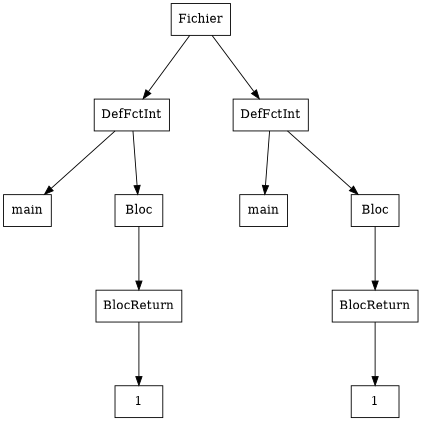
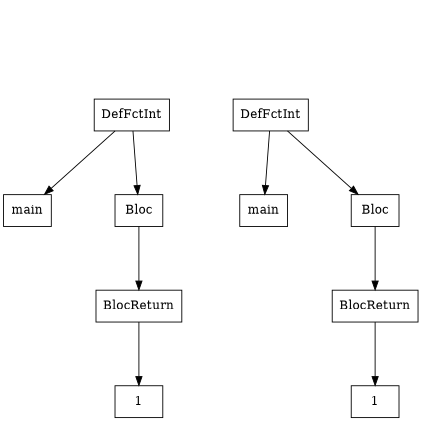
  digraph {
    nodesep=1
    ranksep=1
    node [shape=box]
-   n1 [label=Fichier]
    n2 [label=DefFctInt]
    n3 [label=DefFctInt]
    n4 [label=main]
    n5 [label=Bloc]
    n6 [label=BlocReturn]
    n7 [label=1]
    n8 [label=main]
    n9 [label=Bloc]
    n10 [label=BlocReturn]
    n11 [label=1]
-   n1 -> n2
-   n1 -> n3
    n2 -> n4
    n2 -> n5
    n3 -> n8
    n3 -> n9
    n5 -> n6
    n6 -> n7
    n9 -> n10
    n10 -> n11
  }
